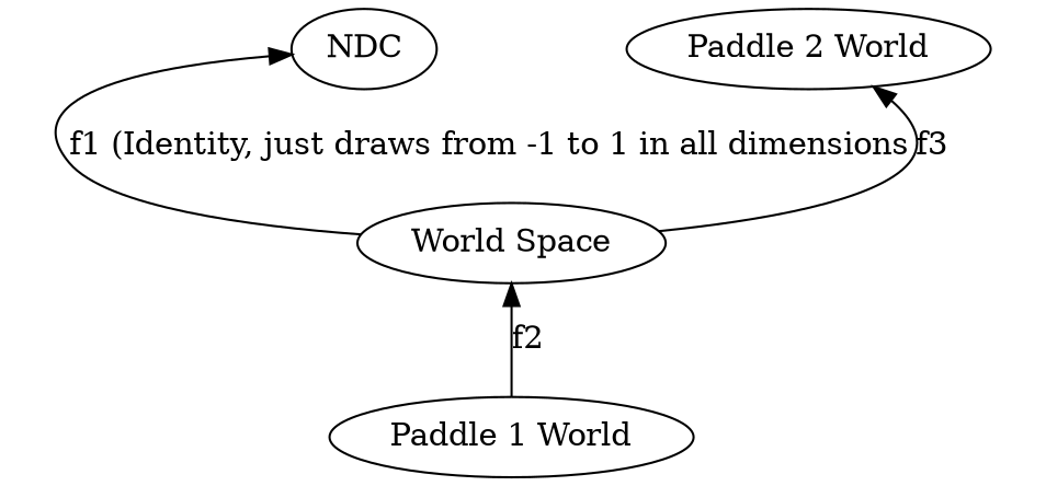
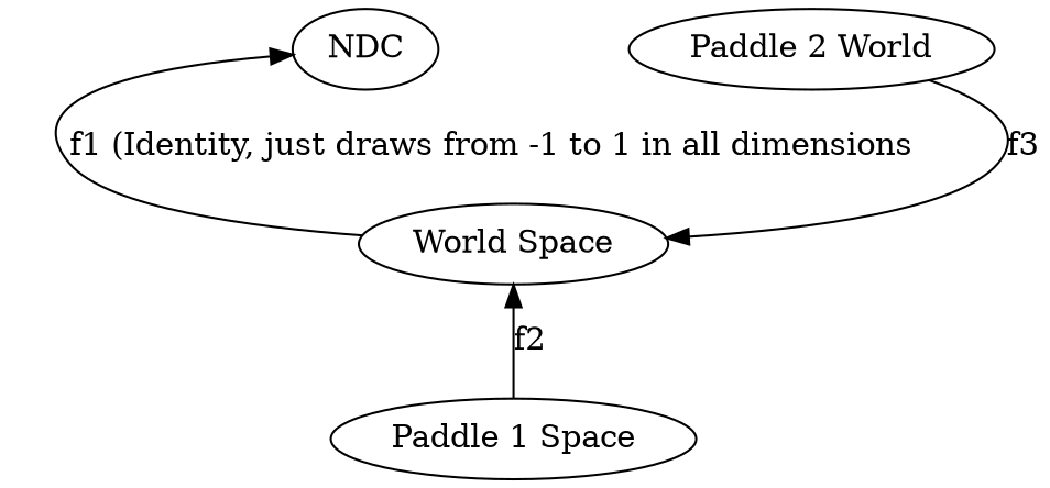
  digraph {
    rankdir=BT
    edge [weight=0.2]
-   "Paddle 1 Space" [label="Paddle 1 World"]
+   "Paddle 1 Space"
    "World Space"
    NDC
    n4 [label="Paddle 2 World"]
    "Paddle 1 Space" -> "World Space" [label=f2]
    "World Space" -> NDC [label="f1 (Identity, just draws from -1 to 1 in all dimensions"]
-   "World Space" -> n4 [label=f3]
+   n4 -> "World Space" [label=f3]
  }
